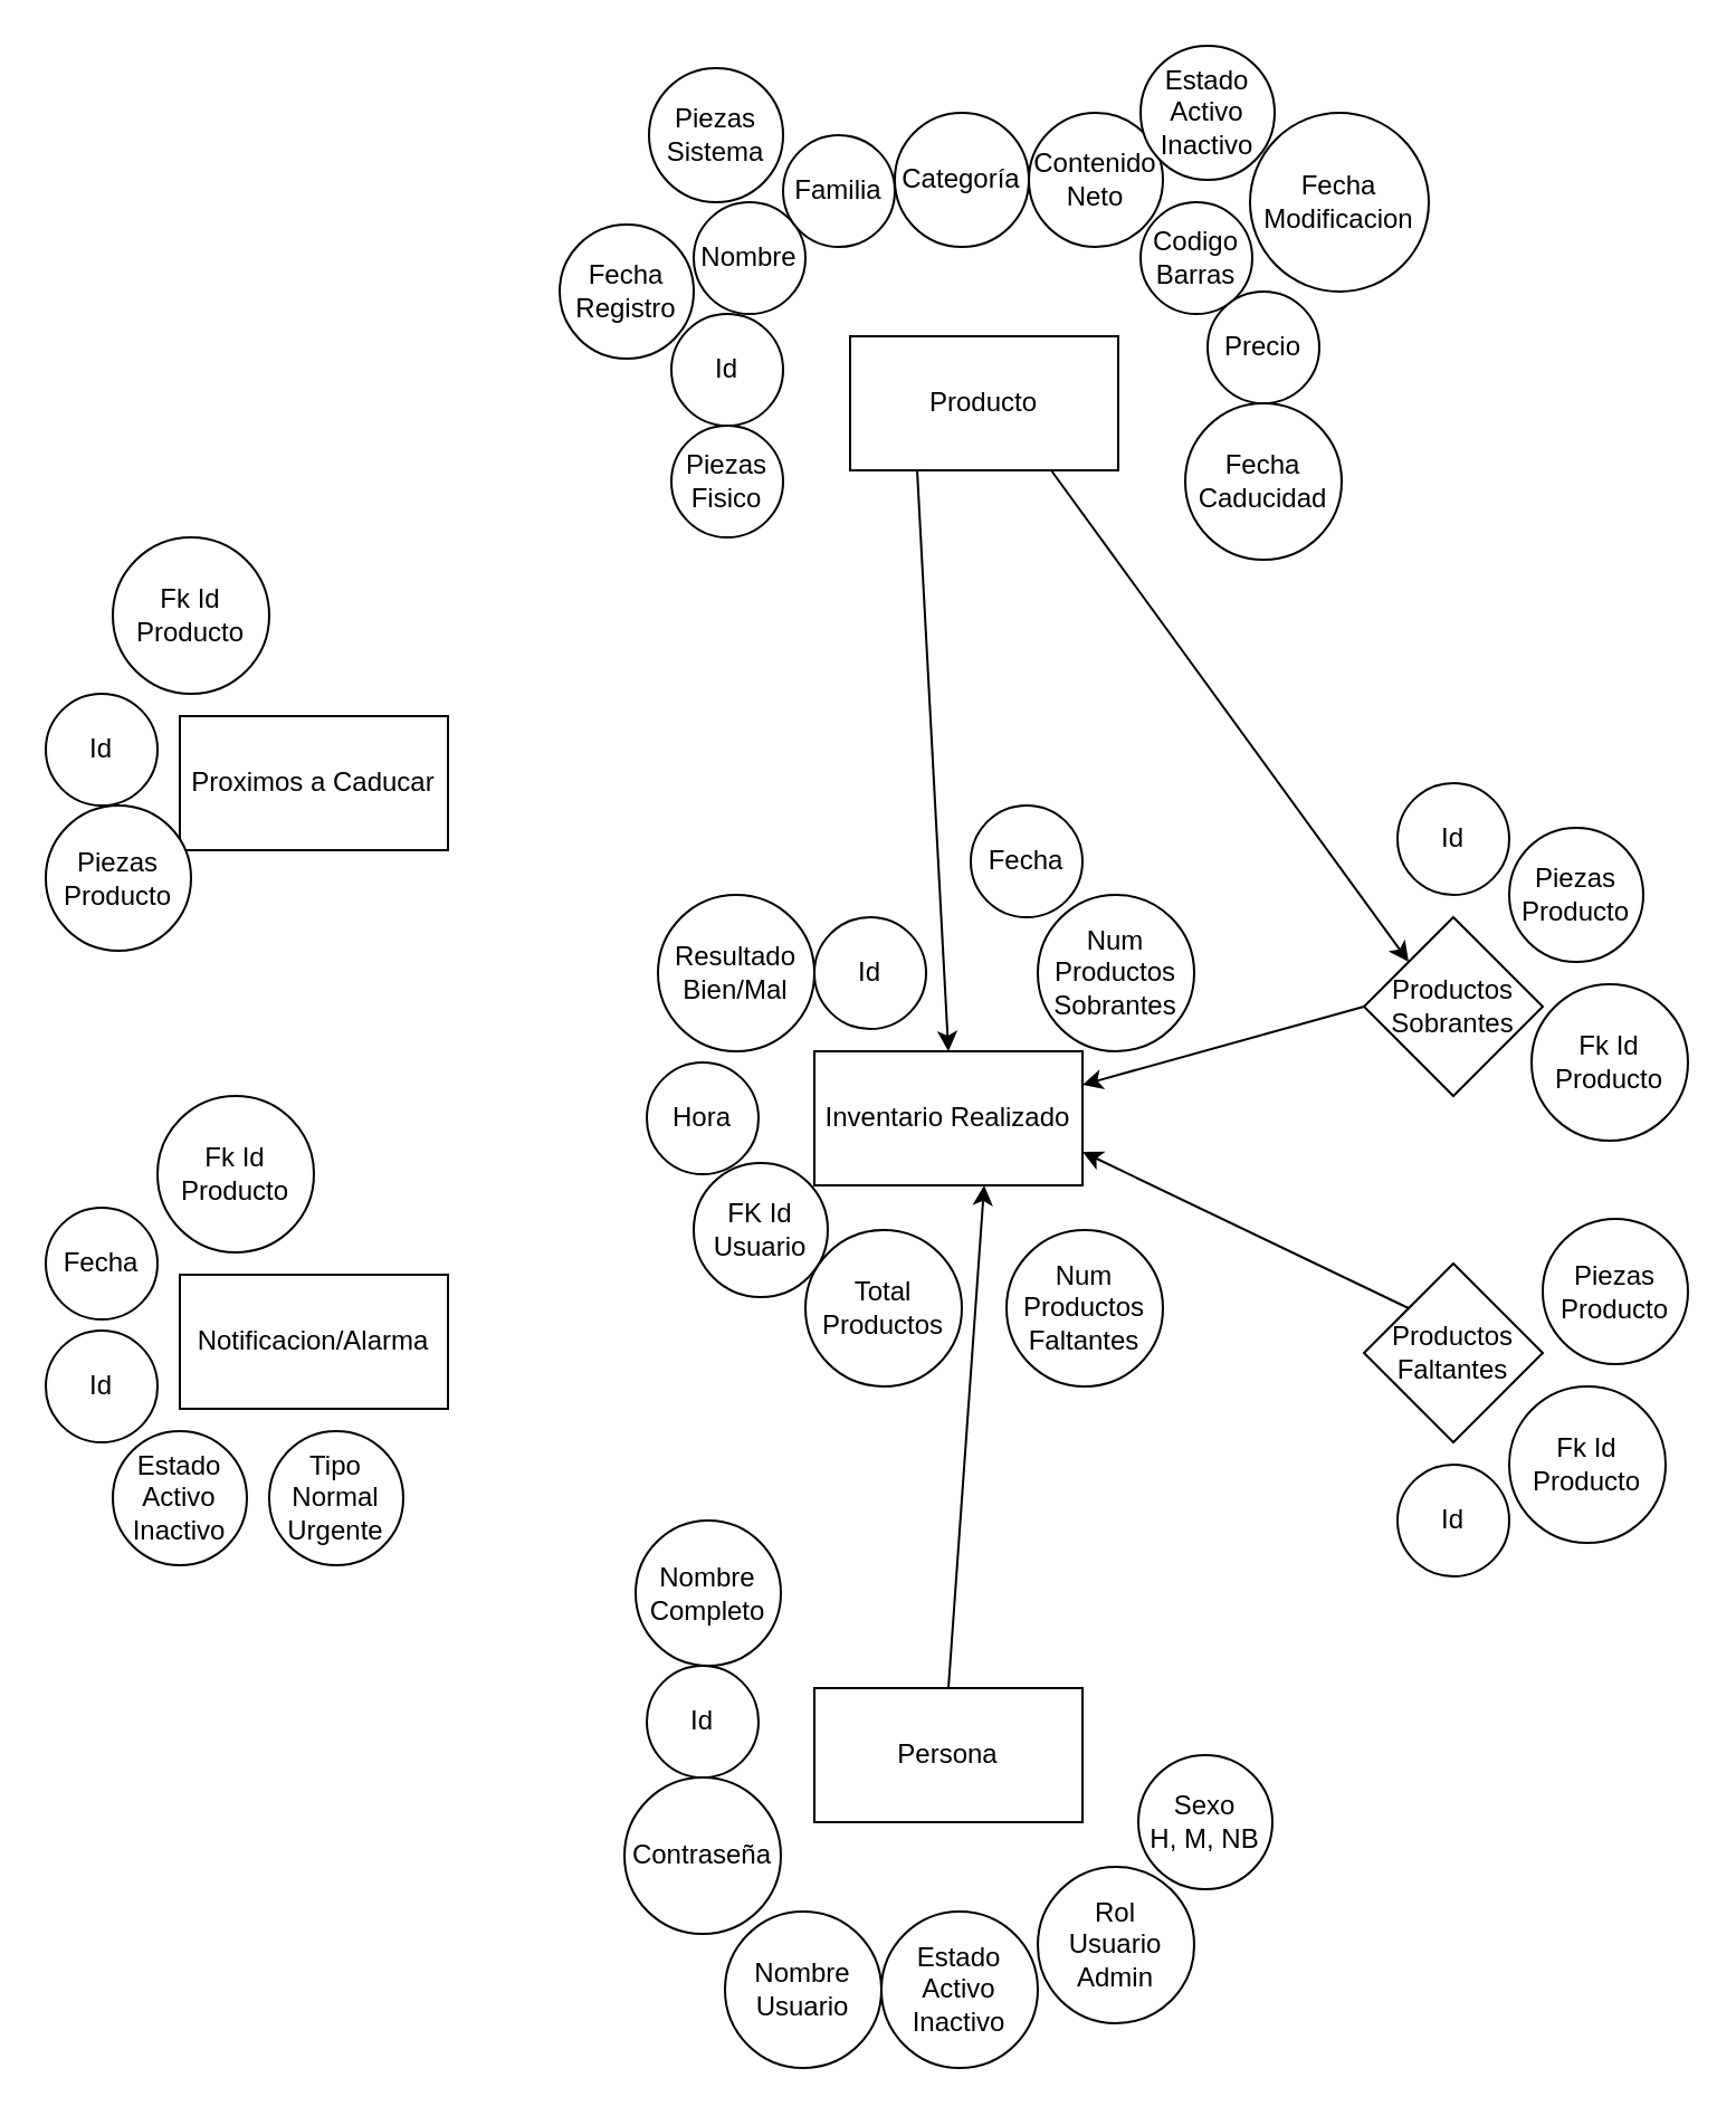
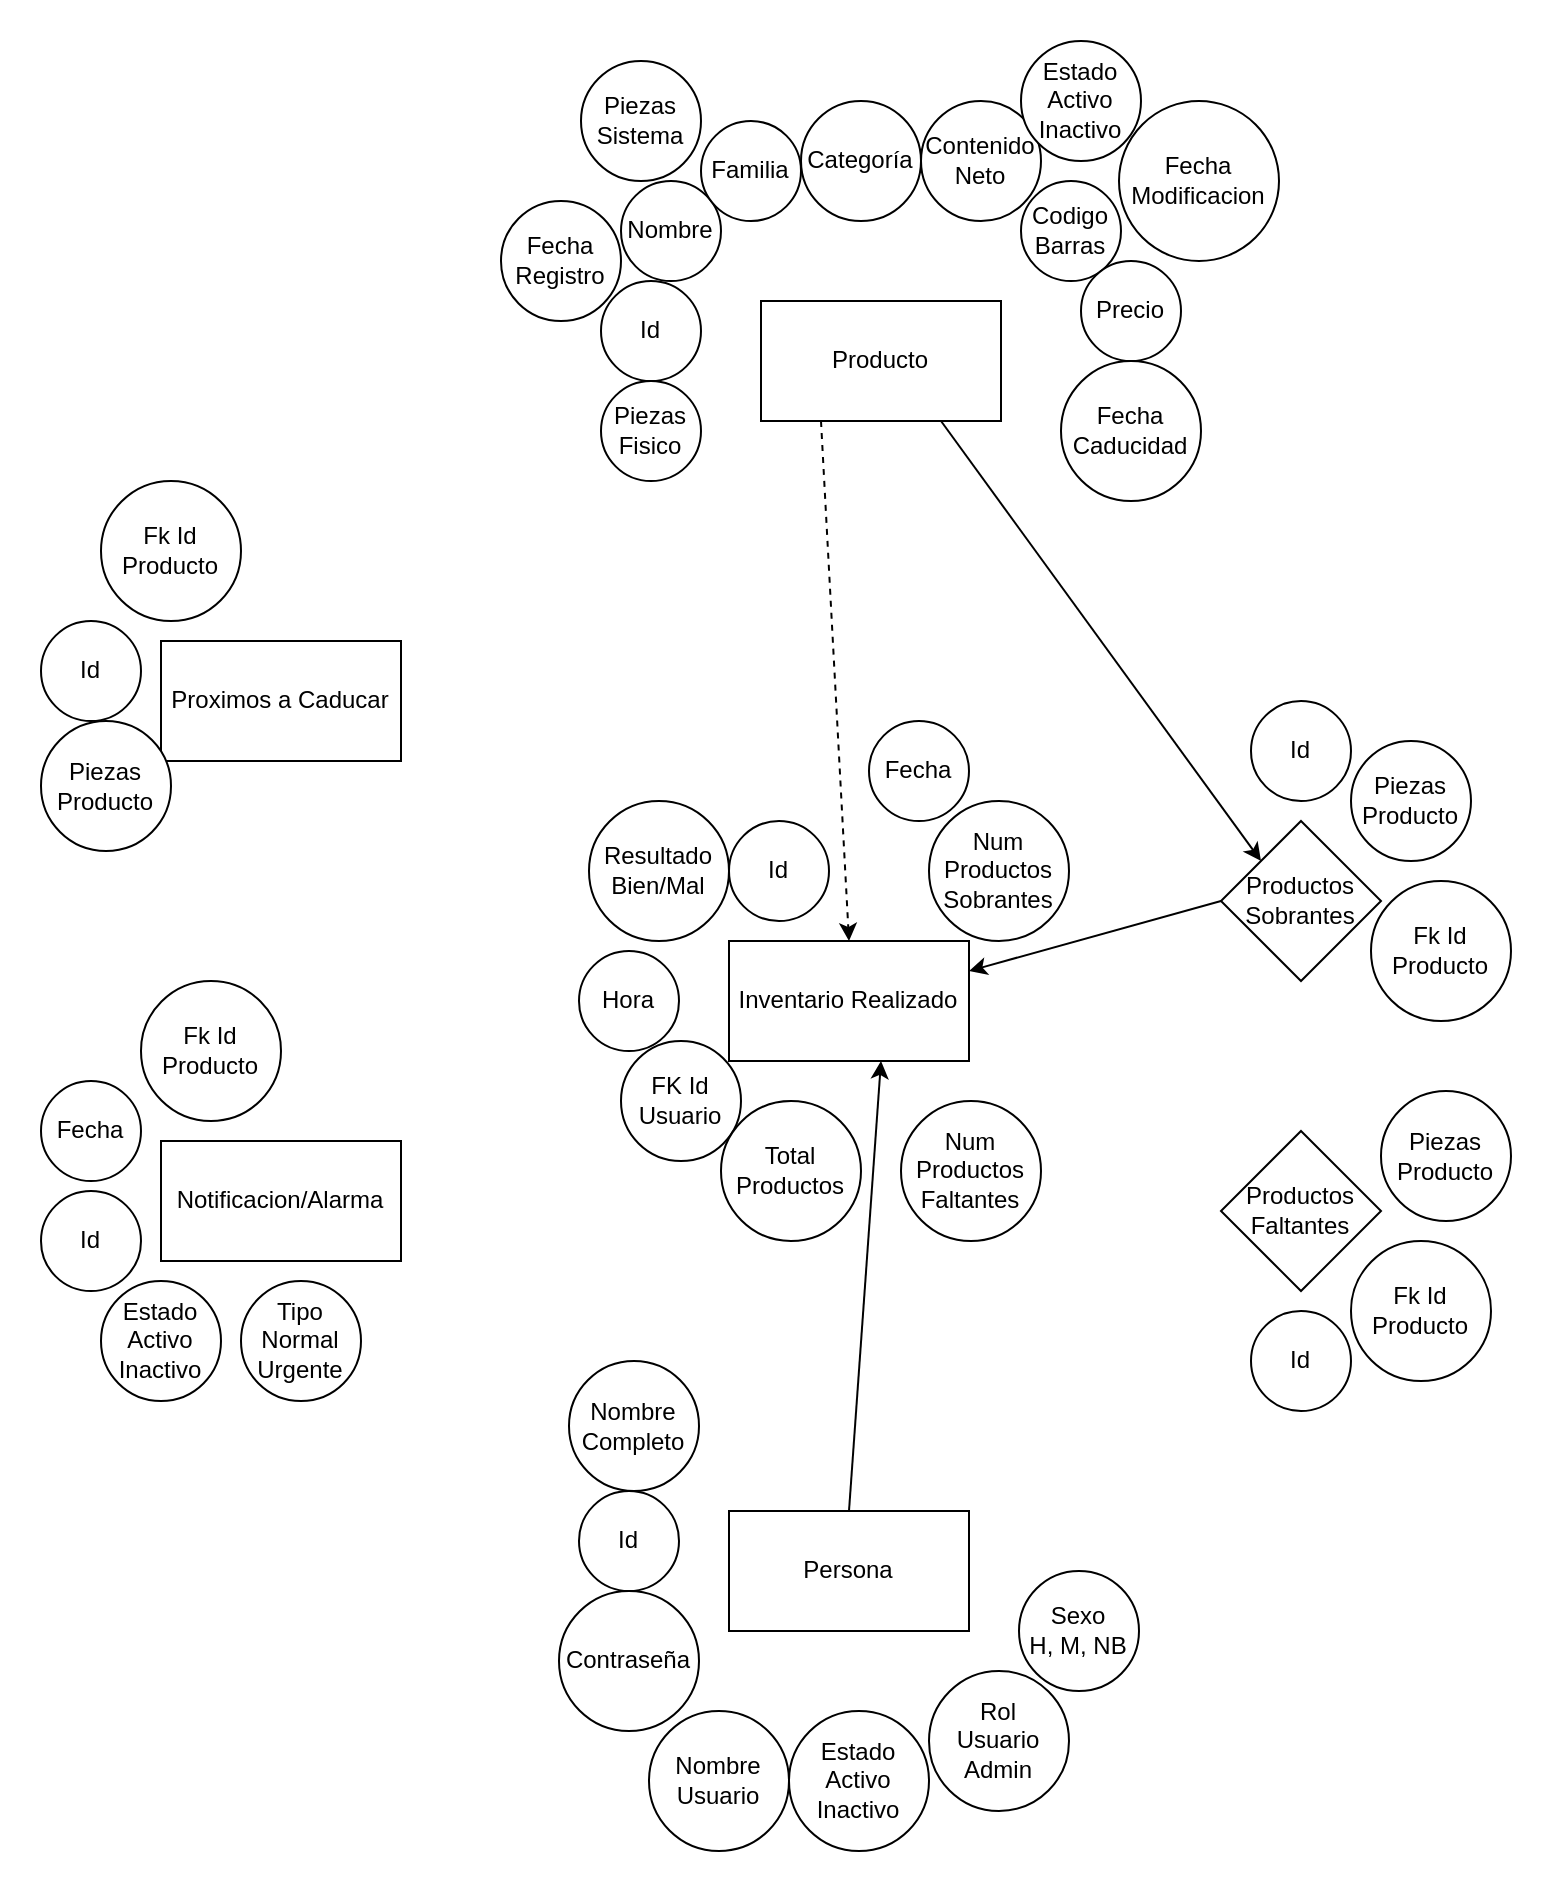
  <mxCell id="0" />
  <mxCell id="1" parent="0" />
  <mxCell id="2" value="Id" style="ellipse;whiteSpace=wrap;html=1;aspect=fixed;" vertex="1" parent="1"><mxGeometry x="300" y="140" width="50" height="50" as="geometry" /></mxCell>
- <mxCell id="3" style="edgeStyle=none;html=1;exitX=0.25;exitY=1;exitDx=0;exitDy=0;entryX=0.5;entryY=0;entryDx=0;entryDy=0;" edge="1" parent="1" source="5" target="27"><mxGeometry relative="1" as="geometry" /></mxCell>
+ <mxCell id="3" style="edgeStyle=none;html=1;exitX=0.25;exitY=1;exitDx=0;exitDy=0;entryX=0.5;entryY=0;entryDx=0;entryDy=0;dashed=1;" edge="1" parent="1" source="5" target="27"><mxGeometry relative="1" as="geometry" /></mxCell>
  <mxCell id="4" style="edgeStyle=none;html=1;exitX=0.75;exitY=1;exitDx=0;exitDy=0;entryX=0;entryY=0;entryDx=0;entryDy=0;" edge="1" parent="1" source="5" target="36"><mxGeometry relative="1" as="geometry" /></mxCell>
  <mxCell id="5" value="Producto" style="rounded=0;whiteSpace=wrap;html=1;" vertex="1" parent="1"><mxGeometry x="380" y="150" width="120" height="60" as="geometry" /></mxCell>
  <mxCell id="6" value="Nombre" style="ellipse;whiteSpace=wrap;html=1;aspect=fixed;" vertex="1" parent="1"><mxGeometry x="310" y="90" width="50" height="50" as="geometry" /></mxCell>
  <mxCell id="7" value="Familia" style="ellipse;whiteSpace=wrap;html=1;aspect=fixed;" vertex="1" parent="1"><mxGeometry x="350" y="60" width="50" height="50" as="geometry" /></mxCell>
  <mxCell id="8" value="Categoría" style="ellipse;whiteSpace=wrap;html=1;aspect=fixed;" vertex="1" parent="1"><mxGeometry x="400" y="50" width="60" height="60" as="geometry" /></mxCell>
  <mxCell id="9" value="Contenido&lt;br&gt;Neto" style="ellipse;whiteSpace=wrap;html=1;aspect=fixed;" vertex="1" parent="1"><mxGeometry x="460" y="50" width="60" height="60" as="geometry" /></mxCell>
  <mxCell id="10" value="Codigo&lt;br&gt;Barras" style="ellipse;whiteSpace=wrap;html=1;aspect=fixed;" vertex="1" parent="1"><mxGeometry x="510" y="90" width="50" height="50" as="geometry" /></mxCell>
  <mxCell id="11" value="Precio" style="ellipse;whiteSpace=wrap;html=1;aspect=fixed;" vertex="1" parent="1"><mxGeometry x="540" y="130" width="50" height="50" as="geometry" /></mxCell>
  <mxCell id="12" value="Fecha&lt;br&gt;Caducidad" style="ellipse;whiteSpace=wrap;html=1;aspect=fixed;" vertex="1" parent="1"><mxGeometry x="530" y="180" width="70" height="70" as="geometry" /></mxCell>
  <mxCell id="13" value="Piezas&lt;br&gt;Fisico" style="ellipse;whiteSpace=wrap;html=1;aspect=fixed;" vertex="1" parent="1"><mxGeometry x="300" y="190" width="50" height="50" as="geometry" /></mxCell>
  <mxCell id="14" value="Piezas&lt;br&gt;Sistema" style="ellipse;whiteSpace=wrap;html=1;aspect=fixed;" vertex="1" parent="1"><mxGeometry x="290" y="30" width="60" height="60" as="geometry" /></mxCell>
  <mxCell id="15" value="Fecha&lt;br&gt;Registro" style="ellipse;whiteSpace=wrap;html=1;aspect=fixed;" vertex="1" parent="1"><mxGeometry x="250" y="100" width="60" height="60" as="geometry" /></mxCell>
  <mxCell id="16" value="Fecha&lt;br&gt;Modificacion" style="ellipse;whiteSpace=wrap;html=1;aspect=fixed;" vertex="1" parent="1"><mxGeometry x="559" y="50" width="80" height="80" as="geometry" /></mxCell>
  <mxCell id="17" value="Estado&lt;br&gt;Activo&lt;br&gt;Inactivo" style="ellipse;whiteSpace=wrap;html=1;aspect=fixed;" vertex="1" parent="1"><mxGeometry x="510" y="20" width="60" height="60" as="geometry" /></mxCell>
  <mxCell id="18" style="edgeStyle=none;html=1;exitX=0.5;exitY=0;exitDx=0;exitDy=0;" edge="1" parent="1" source="19"><mxGeometry relative="1" as="geometry"><mxPoint x="440" y="530" as="targetPoint" /></mxGeometry></mxCell>
  <mxCell id="19" value="Persona" style="rounded=0;whiteSpace=wrap;html=1;" vertex="1" parent="1"><mxGeometry x="364" y="755" width="120" height="60" as="geometry" /></mxCell>
  <mxCell id="20" value="Id" style="ellipse;whiteSpace=wrap;html=1;aspect=fixed;" vertex="1" parent="1"><mxGeometry x="289" y="745" width="50" height="50" as="geometry" /></mxCell>
  <mxCell id="21" value="Nombre&lt;br&gt;Completo" style="ellipse;whiteSpace=wrap;html=1;aspect=fixed;" vertex="1" parent="1"><mxGeometry x="284" y="680" width="65" height="65" as="geometry" /></mxCell>
  <mxCell id="22" value="Contraseña" style="ellipse;whiteSpace=wrap;html=1;aspect=fixed;" vertex="1" parent="1"><mxGeometry x="279" y="795" width="70" height="70" as="geometry" /></mxCell>
  <mxCell id="23" value="Nombre&lt;br&gt;Usuario" style="ellipse;whiteSpace=wrap;html=1;aspect=fixed;" vertex="1" parent="1"><mxGeometry x="324" y="855" width="70" height="70" as="geometry" /></mxCell>
  <mxCell id="24" value="Estado&lt;br&gt;Activo&lt;br&gt;Inactivo" style="ellipse;whiteSpace=wrap;html=1;aspect=fixed;" vertex="1" parent="1"><mxGeometry x="394" y="855" width="70" height="70" as="geometry" /></mxCell>
  <mxCell id="25" value="Rol&lt;br&gt;Usuario&lt;br&gt;Admin" style="ellipse;whiteSpace=wrap;html=1;aspect=fixed;" vertex="1" parent="1"><mxGeometry x="464" y="835" width="70" height="70" as="geometry" /></mxCell>
  <mxCell id="26" value="Sexo&lt;br&gt;H, M, NB" style="ellipse;whiteSpace=wrap;html=1;aspect=fixed;" vertex="1" parent="1"><mxGeometry x="509" y="785" width="60" height="60" as="geometry" /></mxCell>
  <mxCell id="27" value="Inventario Realizado" style="rounded=0;whiteSpace=wrap;html=1;" vertex="1" parent="1"><mxGeometry x="364" y="470" width="120" height="60" as="geometry" /></mxCell>
  <mxCell id="28" value="Hora" style="ellipse;whiteSpace=wrap;html=1;aspect=fixed;" vertex="1" parent="1"><mxGeometry x="289" y="475" width="50" height="50" as="geometry" /></mxCell>
  <mxCell id="29" value="Fecha" style="ellipse;whiteSpace=wrap;html=1;aspect=fixed;" vertex="1" parent="1"><mxGeometry x="434" y="360" width="50" height="50" as="geometry" /></mxCell>
  <mxCell id="30" value="FK Id Usuario" style="ellipse;whiteSpace=wrap;html=1;aspect=fixed;" vertex="1" parent="1"><mxGeometry x="310" y="520" width="60" height="60" as="geometry" /></mxCell>
  <mxCell id="31" value="Total&lt;br&gt;Productos" style="ellipse;whiteSpace=wrap;html=1;aspect=fixed;" vertex="1" parent="1"><mxGeometry x="360" y="550" width="70" height="70" as="geometry" /></mxCell>
  <mxCell id="32" value="Resultado&lt;br&gt;Bien/Mal" style="ellipse;whiteSpace=wrap;html=1;aspect=fixed;" vertex="1" parent="1"><mxGeometry x="294" y="400" width="70" height="70" as="geometry" /></mxCell>
- <mxCell id="33" style="edgeStyle=none;html=1;exitX=0;exitY=0;exitDx=0;exitDy=0;entryX=1;entryY=0.75;entryDx=0;entryDy=0;" edge="1" parent="1" source="34" target="27"><mxGeometry relative="1" as="geometry" /></mxCell>
  <mxCell id="34" value="&lt;span&gt;Productos&lt;/span&gt;&lt;br&gt;&lt;span&gt;Faltantes&lt;/span&gt;" style="rhombus;whiteSpace=wrap;html=1;" vertex="1" parent="1"><mxGeometry x="610" y="565" width="80" height="80" as="geometry" /></mxCell>
  <mxCell id="35" style="edgeStyle=none;html=1;exitX=0;exitY=0.5;exitDx=0;exitDy=0;entryX=1;entryY=0.25;entryDx=0;entryDy=0;" edge="1" parent="1" source="36" target="27"><mxGeometry relative="1" as="geometry" /></mxCell>
  <mxCell id="36" value="Productos&lt;br&gt;Sobrantes" style="rhombus;whiteSpace=wrap;html=1;" vertex="1" parent="1"><mxGeometry x="610" y="410" width="80" height="80" as="geometry" /></mxCell>
  <mxCell id="37" value="Id" style="ellipse;whiteSpace=wrap;html=1;aspect=fixed;" vertex="1" parent="1"><mxGeometry x="364" y="410" width="50" height="50" as="geometry" /></mxCell>
  <mxCell id="38" value="Num Productos&lt;br&gt;Sobrantes" style="ellipse;whiteSpace=wrap;html=1;aspect=fixed;" vertex="1" parent="1"><mxGeometry x="464" y="400" width="70" height="70" as="geometry" /></mxCell>
  <mxCell id="39" value="Id" style="ellipse;whiteSpace=wrap;html=1;aspect=fixed;" vertex="1" parent="1"><mxGeometry x="625" y="350" width="50" height="50" as="geometry" /></mxCell>
  <mxCell id="40" value="Piezas Producto" style="ellipse;whiteSpace=wrap;html=1;aspect=fixed;" vertex="1" parent="1"><mxGeometry x="675" y="370" width="60" height="60" as="geometry" /></mxCell>
  <mxCell id="41" value="Id" style="ellipse;whiteSpace=wrap;html=1;aspect=fixed;" vertex="1" parent="1"><mxGeometry x="625" y="655" width="50" height="50" as="geometry" /></mxCell>
  <mxCell id="42" value="Fk Id Producto" style="ellipse;whiteSpace=wrap;html=1;aspect=fixed;" vertex="1" parent="1"><mxGeometry x="675" y="620" width="70" height="70" as="geometry" /></mxCell>
  <mxCell id="43" value="Piezas Producto" style="ellipse;whiteSpace=wrap;html=1;aspect=fixed;" vertex="1" parent="1"><mxGeometry x="690" y="545" width="65" height="65" as="geometry" /></mxCell>
  <mxCell id="44" value="Fk Id Producto" style="ellipse;whiteSpace=wrap;html=1;aspect=fixed;" vertex="1" parent="1"><mxGeometry x="685" y="440" width="70" height="70" as="geometry" /></mxCell>
  <mxCell id="45" value="Num Productos&lt;br&gt;Faltantes" style="ellipse;whiteSpace=wrap;html=1;aspect=fixed;" vertex="1" parent="1"><mxGeometry x="450" y="550" width="70" height="70" as="geometry" /></mxCell>
  <mxCell id="46" value="Notificacion/Alarma" style="rounded=0;whiteSpace=wrap;html=1;" vertex="1" parent="1"><mxGeometry x="80" y="570" width="120" height="60" as="geometry" /></mxCell>
  <mxCell id="47" value="Fk Id Producto" style="ellipse;whiteSpace=wrap;html=1;aspect=fixed;" vertex="1" parent="1"><mxGeometry x="70" y="490" width="70" height="70" as="geometry" /></mxCell>
  <mxCell id="48" value="Fecha" style="ellipse;whiteSpace=wrap;html=1;aspect=fixed;" vertex="1" parent="1"><mxGeometry x="20" y="540" width="50" height="50" as="geometry" /></mxCell>
  <mxCell id="49" value="Id" style="ellipse;whiteSpace=wrap;html=1;aspect=fixed;" vertex="1" parent="1"><mxGeometry x="20" y="595" width="50" height="50" as="geometry" /></mxCell>
  <mxCell id="50" value="Estado&lt;br&gt;Activo&lt;br&gt;Inactivo" style="ellipse;whiteSpace=wrap;html=1;aspect=fixed;" vertex="1" parent="1"><mxGeometry x="50" y="640" width="60" height="60" as="geometry" /></mxCell>
  <mxCell id="51" value="Proximos a Caducar" style="rounded=0;whiteSpace=wrap;html=1;" vertex="1" parent="1"><mxGeometry x="80" y="320" width="120" height="60" as="geometry" /></mxCell>
  <mxCell id="52" value="Id" style="ellipse;whiteSpace=wrap;html=1;aspect=fixed;" vertex="1" parent="1"><mxGeometry x="20" y="310" width="50" height="50" as="geometry" /></mxCell>
  <mxCell id="53" value="Tipo&lt;br&gt;Normal&lt;br&gt;Urgente" style="ellipse;whiteSpace=wrap;html=1;aspect=fixed;" vertex="1" parent="1"><mxGeometry x="120" y="640" width="60" height="60" as="geometry" /></mxCell>
  <mxCell id="54" value="Fk Id Producto" style="ellipse;whiteSpace=wrap;html=1;aspect=fixed;" vertex="1" parent="1"><mxGeometry x="50" y="240" width="70" height="70" as="geometry" /></mxCell>
  <mxCell id="55" value="Piezas Producto" style="ellipse;whiteSpace=wrap;html=1;aspect=fixed;" vertex="1" parent="1"><mxGeometry x="20" y="360" width="65" height="65" as="geometry" /></mxCell>
